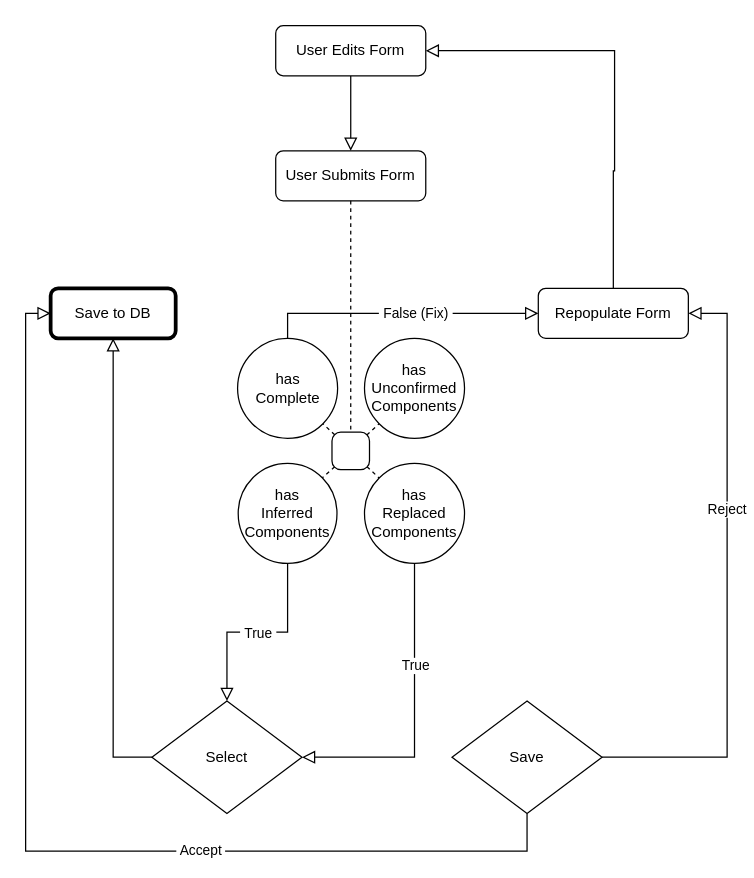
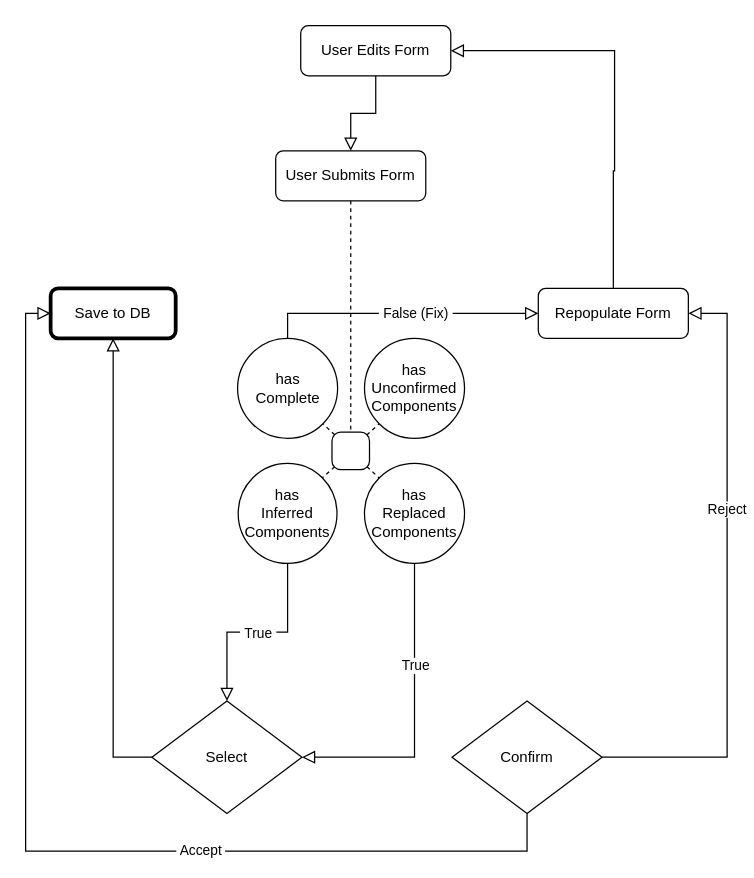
  <mxCell id="0" />
  <mxCell id="1" parent="0" />
  <mxCell id="2" value="User Submits Form" style="rounded=1;whiteSpace=wrap;html=1;fontSize=12;glass=0;strokeWidth=1;shadow=0;" parent="1" vertex="1"><mxGeometry x="220" y="120" width="120" height="40" as="geometry" /></mxCell>
  <mxCell id="3" style="edgeStyle=orthogonalEdgeStyle;rounded=0;orthogonalLoop=1;jettySize=auto;html=1;entryX=0.5;entryY=0;entryDx=0;entryDy=0;endArrow=none;endFill=0;dashed=1;exitX=0.5;exitY=1;exitDx=0;exitDy=0;" edge="1" parent="1" source="2"><mxGeometry relative="1" as="geometry"><mxPoint x="280" y="290" as="sourcePoint" /><mxPoint x="280" y="350" as="targetPoint" /></mxGeometry></mxCell>
  <mxCell id="4" style="edgeStyle=orthogonalEdgeStyle;shape=connector;rounded=0;orthogonalLoop=1;jettySize=auto;html=1;labelBackgroundColor=default;strokeColor=default;align=center;verticalAlign=middle;fontFamily=Helvetica;fontSize=11;fontColor=default;endArrow=block;endFill=0;endSize=8;entryX=1;entryY=0.5;entryDx=0;entryDy=0;" parent="1" source="5" target="8" edge="1"><mxGeometry relative="1" as="geometry"><mxPoint x="490" y="40" as="targetPoint" /><Array as="points"><mxPoint x="490" y="136" /><mxPoint x="491" y="136" /><mxPoint x="491" y="40" /></Array></mxGeometry></mxCell>
  <mxCell id="5" value="Repopulate Form" style="rounded=1;whiteSpace=wrap;html=1;fontSize=12;glass=0;strokeWidth=1;shadow=0;" parent="1" vertex="1"><mxGeometry x="430" y="230" width="120" height="40" as="geometry" /></mxCell>
  <mxCell id="6" value="Save to DB" style="rounded=1;whiteSpace=wrap;html=1;strokeWidth=3;" parent="1" vertex="1"><mxGeometry x="40" y="230" width="100" height="40" as="geometry" /></mxCell>
  <mxCell id="7" style="edgeStyle=orthogonalEdgeStyle;rounded=0;orthogonalLoop=1;jettySize=auto;html=1;entryX=0.5;entryY=0;entryDx=0;entryDy=0;endArrow=block;endFill=0;endSize=8;" parent="1" source="8" target="2" edge="1"><mxGeometry relative="1" as="geometry" /></mxCell>
- <mxCell id="8" value="User Edits Form" style="rounded=1;whiteSpace=wrap;html=1;" parent="1" vertex="1"><mxGeometry x="220" y="20" width="120" height="40" as="geometry" /></mxCell>
+ <mxCell id="8" value="User Edits Form" style="rounded=1;whiteSpace=wrap;html=1;" parent="1" vertex="1"><mxGeometry x="240" y="20" width="120" height="40" as="geometry" /></mxCell>
  <mxCell id="9" value="&lt;div&gt;has&lt;/div&gt;&lt;div&gt;Unconfirmed&lt;/div&gt;&lt;div&gt;&lt;span style=&quot;background-color: initial;&quot;&gt;Components&lt;/span&gt;&lt;/div&gt;" style="ellipse;whiteSpace=wrap;html=1;" vertex="1" parent="1"><mxGeometry x="291" y="270" width="80" height="80" as="geometry" /></mxCell>
  <mxCell id="10" style="edgeStyle=orthogonalEdgeStyle;shape=connector;rounded=0;orthogonalLoop=1;jettySize=auto;html=1;entryX=0.5;entryY=0;entryDx=0;entryDy=0;labelBackgroundColor=default;strokeColor=default;align=center;verticalAlign=middle;fontFamily=Helvetica;fontSize=11;fontColor=default;endArrow=block;endFill=0;endSize=8;" edge="1" parent="1" source="12" target="24"><mxGeometry relative="1" as="geometry" /></mxCell>
  <mxCell id="11" value="&amp;nbsp;True&amp;nbsp;" style="edgeLabel;html=1;align=center;verticalAlign=middle;resizable=0;points=[];fontSize=11;fontFamily=Helvetica;fontColor=default;" vertex="1" connectable="0" parent="10"><mxGeometry x="-0.002" relative="1" as="geometry"><mxPoint as="offset" /></mxGeometry></mxCell>
  <mxCell id="12" value="&lt;div&gt;has&lt;/div&gt;&lt;div&gt;Inferred&lt;/div&gt;&lt;div&gt;Components&lt;/div&gt;" style="ellipse;whiteSpace=wrap;html=1;" vertex="1" parent="1"><mxGeometry x="190" y="370" width="79" height="80" as="geometry" /></mxCell>
  <mxCell id="13" style="edgeStyle=orthogonalEdgeStyle;shape=connector;rounded=0;orthogonalLoop=1;jettySize=auto;html=1;entryX=1;entryY=0.5;entryDx=0;entryDy=0;labelBackgroundColor=default;strokeColor=default;align=center;verticalAlign=middle;fontFamily=Helvetica;fontSize=11;fontColor=default;endArrow=block;endFill=0;endSize=8;" edge="1" parent="1" source="15" target="24"><mxGeometry relative="1" as="geometry"><Array as="points"><mxPoint x="331" y="605" /></Array></mxGeometry></mxCell>
  <mxCell id="14" value="True" style="edgeLabel;html=1;align=center;verticalAlign=middle;resizable=0;points=[];fontSize=11;fontFamily=Helvetica;fontColor=default;" vertex="1" connectable="0" parent="13"><mxGeometry x="-0.341" relative="1" as="geometry"><mxPoint as="offset" /></mxGeometry></mxCell>
  <mxCell id="15" value="&lt;div&gt;&lt;span style=&quot;background-color: initial;&quot;&gt;has&lt;/span&gt;&lt;br&gt;&lt;/div&gt;&lt;div&gt;&lt;div&gt;Replaced&lt;/div&gt;&lt;div&gt;&lt;span style=&quot;background-color: initial;&quot;&gt;Components&lt;/span&gt;&lt;/div&gt;&lt;/div&gt;" style="ellipse;whiteSpace=wrap;html=1;" vertex="1" parent="1"><mxGeometry x="291" y="370" width="80" height="80" as="geometry" /></mxCell>
  <mxCell id="16" style="edgeStyle=orthogonalEdgeStyle;rounded=0;orthogonalLoop=1;jettySize=auto;html=1;entryX=0;entryY=0.5;entryDx=0;entryDy=0;endArrow=block;endFill=0;endSize=8;" edge="1" parent="1" source="18" target="5"><mxGeometry relative="1" as="geometry"><Array as="points"><mxPoint x="230" y="250" /></Array></mxGeometry></mxCell>
  <mxCell id="17" value="&amp;nbsp;False (Fix)&amp;nbsp;" style="edgeLabel;html=1;align=center;verticalAlign=middle;resizable=0;points=[];" vertex="1" connectable="0" parent="16"><mxGeometry x="-0.149" y="1" relative="1" as="geometry"><mxPoint x="28" as="offset" /></mxGeometry></mxCell>
  <mxCell id="18" value="has&lt;br&gt;Complete" style="ellipse;whiteSpace=wrap;html=1;" vertex="1" parent="1"><mxGeometry x="189.5" y="270" width="80" height="80" as="geometry" /></mxCell>
  <mxCell id="19" style="orthogonalLoop=1;jettySize=auto;html=1;exitX=0.073;exitY=0.072;exitDx=0;exitDy=0;entryX=1;entryY=1;entryDx=0;entryDy=0;rounded=0;endArrow=none;endFill=0;dashed=1;exitPerimeter=0;" edge="1" parent="1" source="30" target="18"><mxGeometry relative="1" as="geometry"><mxPoint x="272.759" y="352.759" as="sourcePoint" /></mxGeometry></mxCell>
  <mxCell id="20" style="rounded=0;orthogonalLoop=1;jettySize=auto;html=1;exitX=0.928;exitY=0.078;exitDx=0;exitDy=0;entryX=0;entryY=1;entryDx=0;entryDy=0;endArrow=none;endFill=0;dashed=1;exitPerimeter=0;" edge="1" parent="1" source="30" target="9"><mxGeometry relative="1" as="geometry"><mxPoint x="287.241" y="352.759" as="sourcePoint" /></mxGeometry></mxCell>
  <mxCell id="21" style="rounded=0;orthogonalLoop=1;jettySize=auto;html=1;exitX=0.073;exitY=0.922;exitDx=0;exitDy=0;entryX=1;entryY=0;entryDx=0;entryDy=0;endArrow=none;endFill=0;dashed=1;exitPerimeter=0;" edge="1" parent="1" source="30" target="12"><mxGeometry relative="1" as="geometry"><mxPoint x="272.759" y="367.241" as="sourcePoint" /></mxGeometry></mxCell>
  <mxCell id="22" style="rounded=0;orthogonalLoop=1;jettySize=auto;html=1;exitX=0.934;exitY=0.922;exitDx=0;exitDy=0;entryX=0;entryY=0;entryDx=0;entryDy=0;endArrow=none;endFill=0;dashed=1;exitPerimeter=0;" edge="1" parent="1" source="30" target="15"><mxGeometry relative="1" as="geometry"><mxPoint x="287.241" y="367.241" as="sourcePoint" /></mxGeometry></mxCell>
  <mxCell id="23" style="edgeStyle=orthogonalEdgeStyle;shape=connector;rounded=0;orthogonalLoop=1;jettySize=auto;html=1;entryX=0.5;entryY=1;entryDx=0;entryDy=0;labelBackgroundColor=default;strokeColor=default;align=center;verticalAlign=middle;fontFamily=Helvetica;fontSize=11;fontColor=default;endArrow=block;endFill=0;endSize=8;" edge="1" parent="1" source="24" target="6"><mxGeometry relative="1" as="geometry"><Array as="points"><mxPoint x="90" y="605" /></Array></mxGeometry></mxCell>
  <mxCell id="24" value="Select" style="rhombus;whiteSpace=wrap;html=1;" vertex="1" parent="1"><mxGeometry x="121" y="560" width="120" height="90" as="geometry" /></mxCell>
  <mxCell id="25" style="edgeStyle=orthogonalEdgeStyle;shape=connector;rounded=0;orthogonalLoop=1;jettySize=auto;html=1;entryX=0;entryY=0.5;entryDx=0;entryDy=0;labelBackgroundColor=default;strokeColor=default;align=center;verticalAlign=middle;fontFamily=Helvetica;fontSize=11;fontColor=default;endArrow=block;endFill=0;endSize=8;" edge="1" parent="1" source="29" target="6"><mxGeometry relative="1" as="geometry"><Array as="points"><mxPoint x="421" y="680" /><mxPoint x="20" y="680" /><mxPoint x="20" y="250" /></Array></mxGeometry></mxCell>
  <mxCell id="26" value="&amp;nbsp;Accept&amp;nbsp;" style="edgeLabel;html=1;align=center;verticalAlign=middle;resizable=0;points=[];fontSize=11;fontFamily=Helvetica;fontColor=default;" vertex="1" connectable="0" parent="25"><mxGeometry x="-0.337" y="-1" relative="1" as="geometry"><mxPoint as="offset" /></mxGeometry></mxCell>
  <mxCell id="27" style="edgeStyle=orthogonalEdgeStyle;shape=connector;rounded=0;orthogonalLoop=1;jettySize=auto;html=1;labelBackgroundColor=default;strokeColor=default;align=center;verticalAlign=middle;fontFamily=Helvetica;fontSize=11;fontColor=default;endArrow=block;endFill=0;endSize=8;entryX=1;entryY=0.5;entryDx=0;entryDy=0;" edge="1" parent="1" source="29" target="5"><mxGeometry relative="1" as="geometry"><mxPoint x="601" y="250" as="targetPoint" /><Array as="points"><mxPoint x="581" y="605" /><mxPoint x="581" y="250" /></Array></mxGeometry></mxCell>
  <mxCell id="28" value="Reject" style="edgeLabel;html=1;align=center;verticalAlign=middle;resizable=0;points=[];fontSize=11;fontFamily=Helvetica;fontColor=default;" vertex="1" connectable="0" parent="27"><mxGeometry x="0.231" y="1" relative="1" as="geometry"><mxPoint as="offset" /></mxGeometry></mxCell>
- <mxCell id="29" value="Save" style="rhombus;whiteSpace=wrap;html=1;" vertex="1" parent="1"><mxGeometry x="361" y="560" width="120" height="90" as="geometry" /></mxCell>
+ <mxCell id="29" value="Confirm" style="rhombus;whiteSpace=wrap;html=1;" vertex="1" parent="1"><mxGeometry x="361" y="560" width="120" height="90" as="geometry" /></mxCell>
  <mxCell id="30" value="" style="rounded=1;whiteSpace=wrap;html=1;absoluteArcSize=1;arcSize=14;strokeWidth=1;fontFamily=Helvetica;fontSize=11;fontColor=default;" vertex="1" parent="1"><mxGeometry x="265" y="345" width="30" height="30" as="geometry" /></mxCell>
